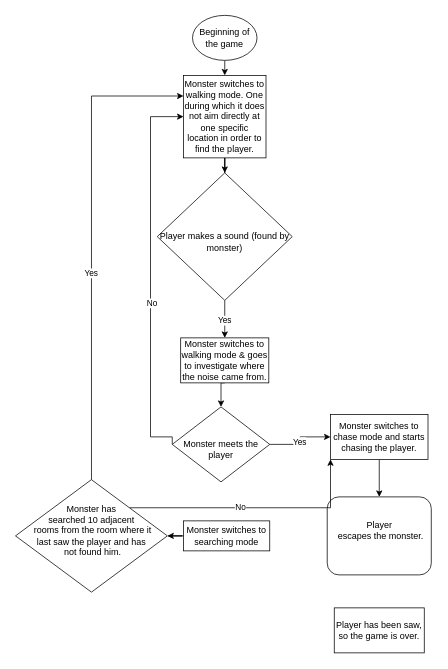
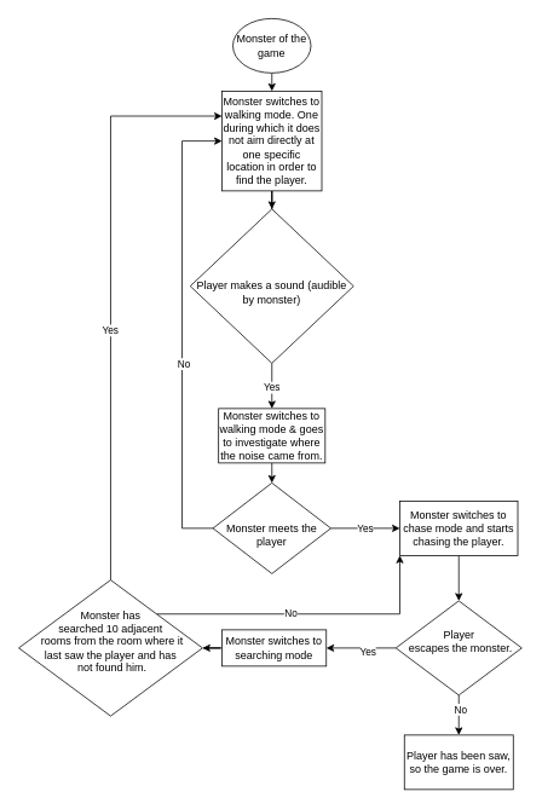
  <mxCell id="0" />
  <mxCell id="1" parent="0" />
  <mxCell id="2" style="edgeStyle=orthogonalEdgeStyle;rounded=0;orthogonalLoop=1;jettySize=auto;html=1;entryX=1;entryY=0.5;entryDx=0;entryDy=0;" edge="1" parent="1" source="3" target="25"><mxGeometry relative="1" as="geometry" /></mxCell>
  <mxCell id="3" value="Monster switches to searching mode" style="rounded=0;whiteSpace=wrap;html=1;" vertex="1" parent="1"><mxGeometry x="244" y="694" width="115" height="40" as="geometry" /></mxCell>
  <mxCell id="4" style="edgeStyle=orthogonalEdgeStyle;rounded=0;orthogonalLoop=1;jettySize=auto;html=1;exitX=0.5;exitY=1;exitDx=0;exitDy=0;entryX=0.5;entryY=0;entryDx=0;entryDy=0;" edge="1" parent="1" source="5" target="15"><mxGeometry relative="1" as="geometry" /></mxCell>
  <mxCell id="5" value="Monster switches to walking mode &amp;amp;&amp;nbsp;goes to investigate where the noise came from." style="rounded=0;whiteSpace=wrap;html=1;" vertex="1" parent="1"><mxGeometry x="240.25" y="450" width="117.5" height="60" as="geometry" /></mxCell>
  <mxCell id="6" style="edgeStyle=orthogonalEdgeStyle;rounded=0;orthogonalLoop=1;jettySize=auto;html=1;exitX=0.5;exitY=1;exitDx=0;exitDy=0;entryX=0.5;entryY=0;entryDx=0;entryDy=0;" edge="1" parent="1" source="7" target="20"><mxGeometry relative="1" as="geometry" /></mxCell>
  <mxCell id="7" value="Monster switches to chase mode and starts chasing the player." style="rounded=0;whiteSpace=wrap;html=1;" vertex="1" parent="1"><mxGeometry x="440" y="552" width="130" height="60" as="geometry" /></mxCell>
  <mxCell id="8" style="edgeStyle=orthogonalEdgeStyle;rounded=0;orthogonalLoop=1;jettySize=auto;html=1;exitX=0.5;exitY=1;exitDx=0;exitDy=0;entryX=0.5;entryY=0;entryDx=0;entryDy=0;" edge="1" parent="1" source="10" target="5"><mxGeometry relative="1" as="geometry" /></mxCell>
  <mxCell id="9" value="Yes" style="edgeLabel;html=1;align=center;verticalAlign=middle;resizable=0;points=[];" vertex="1" connectable="0" parent="8"><mxGeometry x="0.048" y="-1" relative="1" as="geometry"><mxPoint as="offset" /></mxGeometry></mxCell>
- <mxCell id="10" value="&lt;font style=&quot;font-size: 12px;&quot;&gt;&lt;br&gt;Player makes a sound (found by monster)&lt;/font&gt;" style="rhombus;whiteSpace=wrap;html=1;" vertex="1" parent="1"><mxGeometry x="209" y="230" width="180" height="170" as="geometry" /></mxCell>
+ <mxCell id="10" value="&lt;font style=&quot;font-size: 12px;&quot;&gt;&lt;br&gt;Player makes a sound (audible by monster)&lt;/font&gt;" style="rhombus;whiteSpace=wrap;html=1;" vertex="1" parent="1"><mxGeometry x="209" y="230" width="180" height="170" as="geometry" /></mxCell>
  <mxCell id="11" style="edgeStyle=orthogonalEdgeStyle;rounded=0;orthogonalLoop=1;jettySize=auto;html=1;exitX=1;exitY=0.5;exitDx=0;exitDy=0;entryX=0;entryY=0.5;entryDx=0;entryDy=0;" edge="1" parent="1" source="15" target="7"><mxGeometry relative="1" as="geometry" /></mxCell>
  <mxCell id="12" value="Yes" style="edgeLabel;html=1;align=center;verticalAlign=middle;resizable=0;points=[];" vertex="1" connectable="0" parent="11"><mxGeometry x="-0.035" y="1" relative="1" as="geometry"><mxPoint as="offset" /></mxGeometry></mxCell>
  <mxCell id="13" style="edgeStyle=orthogonalEdgeStyle;rounded=0;orthogonalLoop=1;jettySize=auto;html=1;exitX=0;exitY=0.5;exitDx=0;exitDy=0;entryX=0;entryY=0.5;entryDx=0;entryDy=0;" edge="1" parent="1" source="15" target="30"><mxGeometry relative="1" as="geometry"><mxPoint x="150" y="120" as="targetPoint" /><Array as="points"><mxPoint x="200" y="582" /><mxPoint x="200" y="155" /></Array></mxGeometry></mxCell>
  <mxCell id="14" value="No" style="edgeLabel;html=1;align=center;verticalAlign=middle;resizable=0;points=[];" vertex="1" connectable="0" parent="13"><mxGeometry x="-0.144" y="-1" relative="1" as="geometry"><mxPoint as="offset" /></mxGeometry></mxCell>
- <mxCell id="15" value="&lt;br&gt;Monster meets the player" style="rhombus;whiteSpace=wrap;html=1;" vertex="1" parent="1"><mxGeometry x="229" y="542" width="130" height="100" as="geometry" /></mxCell>
- <mxCell id="20" value="Player&lt;br&gt;&amp;nbsp;escapes the monster.&lt;br&gt;&amp;nbsp;" style="whiteSpace=wrap;html=1;rounded=1;" vertex="1" parent="1"><mxGeometry x="435.63" y="662" width="138.75" height="104" as="geometry" /></mxCell>
+ <mxCell id="15" value="&lt;br&gt;Monster meets the player" style="rhombus;whiteSpace=wrap;html=1;" vertex="1" parent="1"><mxGeometry x="234" y="532" width="130" height="100" as="geometry" /></mxCell>
+ <mxCell id="16" style="edgeStyle=orthogonalEdgeStyle;rounded=0;orthogonalLoop=1;jettySize=auto;html=1;exitX=0.5;exitY=1;exitDx=0;exitDy=0;entryX=0.5;entryY=0;entryDx=0;entryDy=0;" edge="1" parent="1" source="20" target="28"><mxGeometry relative="1" as="geometry"><mxPoint x="261.333" y="630" as="targetPoint" /></mxGeometry></mxCell>
+ <mxCell id="17" value="No" style="edgeLabel;html=1;align=center;verticalAlign=middle;resizable=0;points=[];" vertex="1" connectable="0" parent="16"><mxGeometry x="-0.253" y="1" relative="1" as="geometry"><mxPoint as="offset" /></mxGeometry></mxCell>
+ <mxCell id="18" style="edgeStyle=orthogonalEdgeStyle;rounded=0;orthogonalLoop=1;jettySize=auto;html=1;exitX=0;exitY=0.5;exitDx=0;exitDy=0;entryX=1;entryY=0.5;entryDx=0;entryDy=0;" edge="1" parent="1" source="20" target="3"><mxGeometry relative="1" as="geometry" /></mxCell>
+ <mxCell id="19" value="Yes" style="edgeLabel;html=1;align=center;verticalAlign=middle;resizable=0;points=[];" vertex="1" connectable="0" parent="18"><mxGeometry x="-0.18" y="3" relative="1" as="geometry"><mxPoint as="offset" /></mxGeometry></mxCell>
+ <mxCell id="20" value="Player&lt;br&gt;&amp;nbsp;escapes the monster.&lt;br&gt;&amp;nbsp;" style="rhombus;whiteSpace=wrap;html=1;" vertex="1" parent="1"><mxGeometry x="435.63" y="662" width="138.75" height="104" as="geometry" /></mxCell>
  <mxCell id="21" style="edgeStyle=orthogonalEdgeStyle;rounded=0;orthogonalLoop=1;jettySize=auto;html=1;entryX=0;entryY=0.25;entryDx=0;entryDy=0;" edge="1" parent="1" source="25" target="30"><mxGeometry relative="1" as="geometry"><Array as="points"><mxPoint x="121" y="127" /></Array></mxGeometry></mxCell>
  <mxCell id="22" value="Yes" style="edgeLabel;html=1;align=center;verticalAlign=middle;resizable=0;points=[];" vertex="1" connectable="0" parent="21"><mxGeometry x="-0.129" y="1" relative="1" as="geometry"><mxPoint as="offset" /></mxGeometry></mxCell>
  <mxCell id="23" style="edgeStyle=orthogonalEdgeStyle;rounded=0;orthogonalLoop=1;jettySize=auto;html=1;exitX=1;exitY=0;exitDx=0;exitDy=0;entryX=0;entryY=1;entryDx=0;entryDy=0;" edge="1" parent="1" source="25" target="7"><mxGeometry relative="1" as="geometry" /></mxCell>
  <mxCell id="24" value="No" style="edgeLabel;html=1;align=center;verticalAlign=middle;resizable=0;points=[];" vertex="1" connectable="0" parent="23"><mxGeometry x="-0.109" y="1" relative="1" as="geometry"><mxPoint as="offset" /></mxGeometry></mxCell>
  <mxCell id="25" value="&lt;font style=&quot;font-size: 12px;&quot;&gt;&lt;br&gt;Monster has &lt;br&gt;searched 10 adjacent&lt;br&gt;&amp;nbsp;rooms from the room where it &lt;br&gt;last saw the player and has&lt;br&gt;&amp;nbsp;not found him.&lt;br&gt;&lt;br&gt;&lt;br&gt;&lt;/font&gt;" style="rhombus;whiteSpace=wrap;html=1;" vertex="1" parent="1"><mxGeometry x="20" y="639" width="202.5" height="150" as="geometry" /></mxCell>
  <mxCell id="26" style="edgeStyle=orthogonalEdgeStyle;rounded=0;orthogonalLoop=1;jettySize=auto;html=1;exitX=0.5;exitY=1;exitDx=0;exitDy=0;entryX=0.5;entryY=0;entryDx=0;entryDy=0;" edge="1" parent="1" source="27" target="30"><mxGeometry relative="1" as="geometry"><mxPoint x="311" y="110" as="targetPoint" /></mxGeometry></mxCell>
- <mxCell id="27" value="Beginning of the game" style="ellipse;whiteSpace=wrap;html=1;" vertex="1" parent="1"><mxGeometry x="256" y="20" width="86" height="60" as="geometry" /></mxCell>
+ <mxCell id="27" value="Monster of the game" style="ellipse;whiteSpace=wrap;html=1;" vertex="1" parent="1"><mxGeometry x="256" y="20" width="86" height="60" as="geometry" /></mxCell>
  <mxCell id="28" value="Player has been saw, so the game is over." style="whiteSpace=wrap;html=1;" vertex="1" parent="1"><mxGeometry x="445.01" y="810" width="120" height="60" as="geometry" /></mxCell>
  <mxCell id="29" style="edgeStyle=orthogonalEdgeStyle;rounded=0;orthogonalLoop=1;jettySize=auto;html=1;exitX=0.5;exitY=1;exitDx=0;exitDy=0;" edge="1" parent="1" source="30" target="10"><mxGeometry relative="1" as="geometry" /></mxCell>
  <mxCell id="30" value="Monster switches to walking mode.&amp;nbsp;One during which it does not aim directly at one specific location in order to find the player." style="whiteSpace=wrap;html=1;aspect=fixed;" vertex="1" parent="1"><mxGeometry x="244" y="100" width="110" height="110" as="geometry" /></mxCell>
